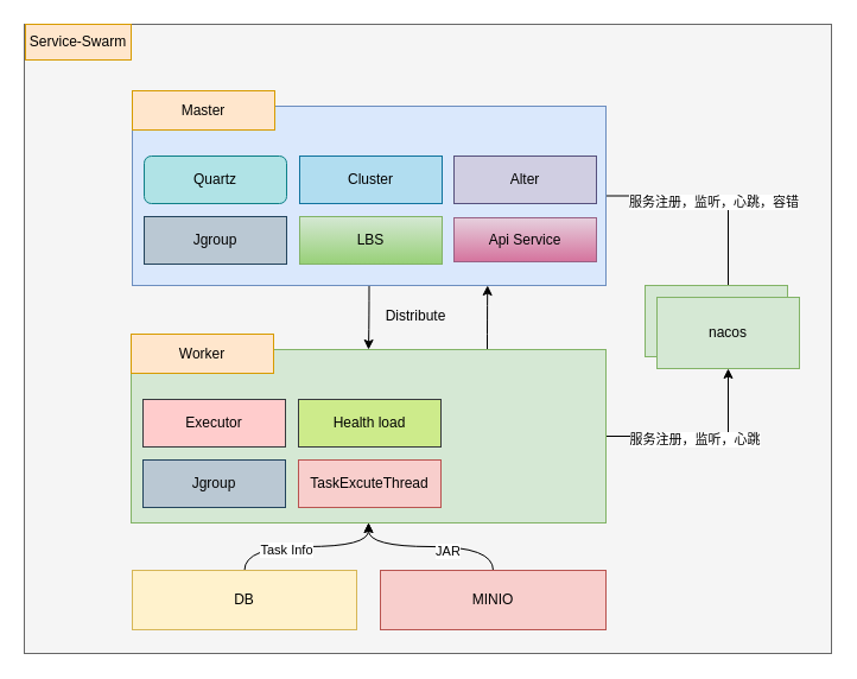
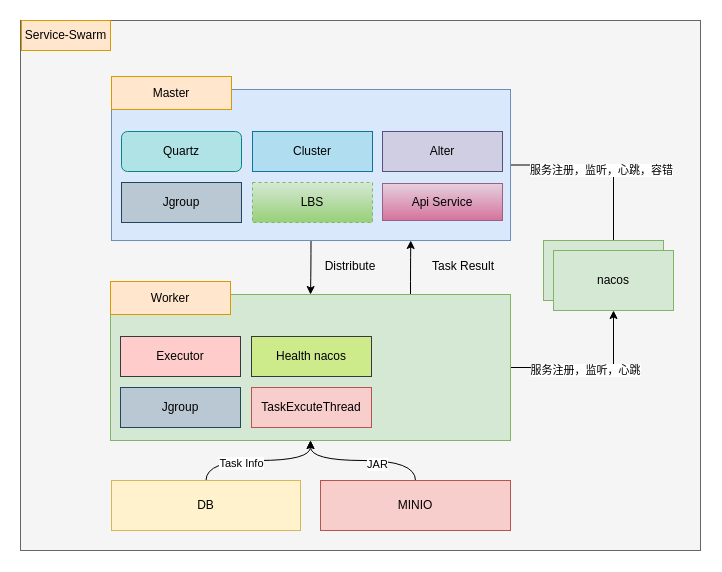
  <mxCell id="0" />
  <mxCell id="1" parent="0" />
  <mxCell id="2" value="" style="rounded=0;whiteSpace=wrap;html=1;fillColor=#f5f5f5;strokeColor=#666666;fontColor=#333333;" parent="1" vertex="1"><mxGeometry x="20" y="20" width="680" height="530" as="geometry" /></mxCell>
  <mxCell id="3" style="edgeStyle=orthogonalEdgeStyle;curved=1;rounded=0;orthogonalLoop=1;jettySize=auto;html=1;exitX=0.5;exitY=1;exitDx=0;exitDy=0;entryX=0.5;entryY=0;entryDx=0;entryDy=0;" parent="1" source="6" target="17" edge="1"><mxGeometry relative="1" as="geometry" /></mxCell>
  <mxCell id="4" style="edgeStyle=orthogonalEdgeStyle;rounded=0;orthogonalLoop=1;jettySize=auto;html=1;exitX=1;exitY=0.5;exitDx=0;exitDy=0;" edge="1" parent="1" source="6" target="34"><mxGeometry relative="1" as="geometry" /></mxCell>
  <mxCell id="5" value="服务注册，监听，心跳，容错" style="edgeLabel;html=1;align=center;verticalAlign=middle;resizable=0;points=[];" vertex="1" connectable="0" parent="4"><mxGeometry x="-0.04" y="-4" relative="1" as="geometry"><mxPoint y="1" as="offset" /></mxGeometry></mxCell>
  <mxCell id="6" value="" style="rounded=0;whiteSpace=wrap;html=1;fillColor=#dae8fc;strokeColor=#6c8ebf;" parent="1" vertex="1"><mxGeometry x="111" y="89" width="399" height="151" as="geometry" /></mxCell>
  <mxCell id="7" value="Api Service" style="rounded=0;whiteSpace=wrap;html=1;fillColor=#e6d0de;gradientColor=#d5739d;strokeColor=#996185;" parent="1" vertex="1"><mxGeometry x="382" y="183" width="120" height="37" as="geometry" /></mxCell>
  <mxCell id="8" value="Quartz" style="whiteSpace=wrap;html=1;fillColor=#b0e3e6;strokeColor=#0e8088;rounded=1;" parent="1" vertex="1"><mxGeometry x="121" y="131" width="120" height="40" as="geometry" /></mxCell>
  <mxCell id="9" value="Jgroup" style="rounded=0;whiteSpace=wrap;html=1;fillColor=#bac8d3;strokeColor=#23445d;" parent="1" vertex="1"><mxGeometry x="121" y="182" width="120" height="40" as="geometry" /></mxCell>
- <mxCell id="10" value="LBS" style="rounded=0;whiteSpace=wrap;html=1;fillColor=#d5e8d4;gradientColor=#97d077;strokeColor=#82b366;" parent="1" vertex="1"><mxGeometry x="252" y="182" width="120" height="40" as="geometry" /></mxCell>
+ <mxCell id="10" value="LBS" style="rounded=0;whiteSpace=wrap;html=1;fillColor=#d5e8d4;gradientColor=#97d077;strokeColor=#82b366;dashed=1;" parent="1" vertex="1"><mxGeometry x="252" y="182" width="120" height="40" as="geometry" /></mxCell>
  <mxCell id="11" value="Cluster" style="rounded=0;whiteSpace=wrap;html=1;fillColor=#b1ddf0;strokeColor=#10739e;" parent="1" vertex="1"><mxGeometry x="252" y="131" width="120" height="40" as="geometry" /></mxCell>
  <mxCell id="12" value="Alter" style="rounded=0;whiteSpace=wrap;html=1;fillColor=#d0cee2;strokeColor=#56517e;" parent="1" vertex="1"><mxGeometry x="382" y="131" width="120" height="40" as="geometry" /></mxCell>
  <mxCell id="13" value="Master" style="rounded=0;whiteSpace=wrap;html=1;fillColor=#ffe6cc;strokeColor=#d79b00;" parent="1" vertex="1"><mxGeometry x="111" y="76" width="120" height="33" as="geometry" /></mxCell>
  <mxCell id="14" style="edgeStyle=orthogonalEdgeStyle;curved=1;rounded=0;orthogonalLoop=1;jettySize=auto;html=1;exitX=0.75;exitY=0;exitDx=0;exitDy=0;entryX=0.75;entryY=1;entryDx=0;entryDy=0;" parent="1" source="17" target="6" edge="1"><mxGeometry relative="1" as="geometry" /></mxCell>
  <mxCell id="15" style="edgeStyle=orthogonalEdgeStyle;rounded=0;orthogonalLoop=1;jettySize=auto;html=1;exitX=1;exitY=0.5;exitDx=0;exitDy=0;entryX=0.5;entryY=1;entryDx=0;entryDy=0;" edge="1" parent="1" source="17" target="34"><mxGeometry relative="1" as="geometry" /></mxCell>
  <mxCell id="16" value="服务注册，监听，心跳" style="edgeLabel;html=1;align=center;verticalAlign=middle;resizable=0;points=[];" vertex="1" connectable="0" parent="15"><mxGeometry x="-0.072" y="-2" relative="1" as="geometry"><mxPoint as="offset" /></mxGeometry></mxCell>
  <mxCell id="17" value="" style="rounded=0;whiteSpace=wrap;html=1;fillColor=#d5e8d4;strokeColor=#82b366;" parent="1" vertex="1"><mxGeometry x="110" y="294" width="400" height="146" as="geometry" /></mxCell>
  <mxCell id="18" value="Executor" style="rounded=0;whiteSpace=wrap;html=1;fillColor=#ffcccc;strokeColor=#36393d;" parent="1" vertex="1"><mxGeometry x="120" y="336" width="120" height="40" as="geometry" /></mxCell>
  <mxCell id="19" value="Jgroup" style="rounded=0;whiteSpace=wrap;html=1;fillColor=#bac8d3;strokeColor=#23445d;" parent="1" vertex="1"><mxGeometry x="120" y="387" width="120" height="40" as="geometry" /></mxCell>
  <mxCell id="20" value="TaskExcuteThread" style="rounded=0;whiteSpace=wrap;html=1;fillColor=#f8cecc;strokeColor=#b85450;" parent="1" vertex="1"><mxGeometry x="251" y="387" width="120" height="40" as="geometry" /></mxCell>
- <mxCell id="21" value="Health load" style="rounded=0;whiteSpace=wrap;html=1;fillColor=#cdeb8b;strokeColor=#36393d;" parent="1" vertex="1"><mxGeometry x="251" y="336" width="120" height="40" as="geometry" /></mxCell>
+ <mxCell id="21" value="Health nacos" style="rounded=0;whiteSpace=wrap;html=1;fillColor=#cdeb8b;strokeColor=#36393d;" parent="1" vertex="1"><mxGeometry x="251" y="336" width="120" height="40" as="geometry" /></mxCell>
  <mxCell id="22" value="Worker" style="rounded=0;whiteSpace=wrap;html=1;fillColor=#ffe6cc;strokeColor=#d79b00;" parent="1" vertex="1"><mxGeometry x="110" y="281" width="120" height="33" as="geometry" /></mxCell>
  <mxCell id="23" style="edgeStyle=orthogonalEdgeStyle;curved=1;rounded=0;orthogonalLoop=1;jettySize=auto;html=1;exitX=0.5;exitY=0;exitDx=0;exitDy=0;" parent="1" source="25" target="17" edge="1"><mxGeometry relative="1" as="geometry" /></mxCell>
  <mxCell id="24" value="Task Info" style="edgeLabel;html=1;align=center;verticalAlign=middle;resizable=0;points=[];" parent="23" vertex="1" connectable="0"><mxGeometry x="-0.246" y="-2" relative="1" as="geometry"><mxPoint x="1" as="offset" /></mxGeometry></mxCell>
  <mxCell id="25" value="DB" style="rounded=0;whiteSpace=wrap;html=1;fillColor=#fff2cc;strokeColor=#d6b656;" parent="1" vertex="1"><mxGeometry x="111" y="480" width="189" height="50" as="geometry" /></mxCell>
  <mxCell id="26" style="edgeStyle=orthogonalEdgeStyle;curved=1;rounded=0;orthogonalLoop=1;jettySize=auto;html=1;exitX=0.5;exitY=0;exitDx=0;exitDy=0;" parent="1" source="28" target="17" edge="1"><mxGeometry relative="1" as="geometry" /></mxCell>
  <mxCell id="27" value="JAR" style="edgeLabel;html=1;align=center;verticalAlign=middle;resizable=0;points=[];" parent="26" vertex="1" connectable="0"><mxGeometry x="-0.186" y="3" relative="1" as="geometry"><mxPoint as="offset" /></mxGeometry></mxCell>
  <mxCell id="28" value="MINIO" style="rounded=0;whiteSpace=wrap;html=1;fillColor=#f8cecc;strokeColor=#b85450;" parent="1" vertex="1"><mxGeometry x="320" y="480" width="190" height="50" as="geometry" /></mxCell>
  <mxCell id="29" value="Distribute" style="text;html=1;strokeColor=none;fillColor=none;align=center;verticalAlign=middle;whiteSpace=wrap;rounded=0;" parent="1" vertex="1"><mxGeometry x="320" y="251" width="60" height="30" as="geometry" /></mxCell>
+ <mxCell id="30" value="Task Result" style="text;html=1;strokeColor=none;fillColor=none;align=center;verticalAlign=middle;whiteSpace=wrap;rounded=0;" parent="1" vertex="1"><mxGeometry x="423" y="251" width="80" height="30" as="geometry" /></mxCell>
  <mxCell id="31" value="Service-Swarm" style="rounded=0;whiteSpace=wrap;html=1;fillColor=#ffe6cc;strokeColor=#d79b00;" parent="1" vertex="1"><mxGeometry x="21" y="20" width="89" height="30" as="geometry" /></mxCell>
  <mxCell id="32" value="" style="group" vertex="1" connectable="0" parent="1"><mxGeometry x="543" y="240" width="130" height="70" as="geometry" /></mxCell>
  <mxCell id="33" value="" style="rounded=0;whiteSpace=wrap;html=1;fillColor=#d5e8d4;strokeColor=#82b366;" vertex="1" parent="32"><mxGeometry width="120" height="60" as="geometry" /></mxCell>
  <mxCell id="34" value="nacos" style="rounded=0;whiteSpace=wrap;html=1;fillColor=#d5e8d4;strokeColor=#82b366;" vertex="1" parent="32"><mxGeometry x="10" y="10" width="120" height="60" as="geometry" /></mxCell>
